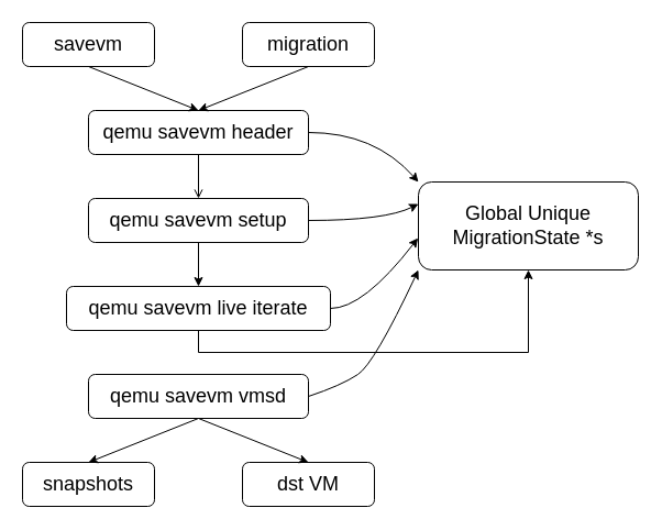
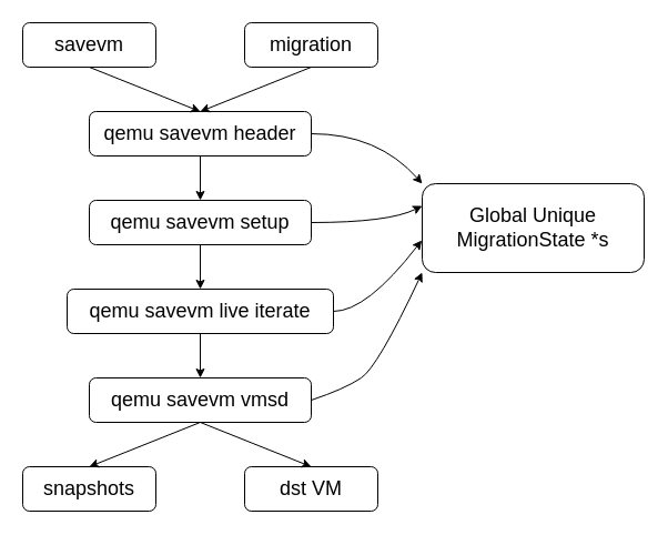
  <mxCell id="0" />
  <mxCell id="1" parent="0" />
  <mxCell id="2" value="&lt;font style=&quot;font-size: 18px;&quot;&gt;savevm&lt;/font&gt;" style="rounded=1;whiteSpace=wrap;html=1;" vertex="1" parent="1"><mxGeometry x="20" y="20" width="120" height="40" as="geometry" /></mxCell>
  <mxCell id="3" value="migration" style="rounded=1;whiteSpace=wrap;html=1;fontSize=18;" vertex="1" parent="1"><mxGeometry x="220" y="20" width="120" height="40" as="geometry" /></mxCell>
- <mxCell id="4" style="edgeStyle=orthogonalEdgeStyle;rounded=0;orthogonalLoop=1;jettySize=auto;html=1;exitX=0.5;exitY=1;exitDx=0;exitDy=0;entryX=0.5;entryY=0;entryDx=0;entryDy=0;fontSize=18;endArrow=open;" edge="1" parent="1" source="5" target="8"><mxGeometry relative="1" as="geometry" /></mxCell>
+ <mxCell id="4" style="edgeStyle=orthogonalEdgeStyle;rounded=0;orthogonalLoop=1;jettySize=auto;html=1;exitX=0.5;exitY=1;exitDx=0;exitDy=0;entryX=0.5;entryY=0;entryDx=0;entryDy=0;fontSize=18;" edge="1" parent="1" source="5" target="8"><mxGeometry relative="1" as="geometry" /></mxCell>
  <mxCell id="5" value="qemu savevm header" style="rounded=1;whiteSpace=wrap;html=1;fontSize=18;" vertex="1" parent="1"><mxGeometry x="80" y="100" width="200" height="40" as="geometry" /></mxCell>
  <mxCell id="6" value="Global Unique MigrationState *s" style="rounded=1;whiteSpace=wrap;html=1;fontSize=18;" vertex="1" parent="1"><mxGeometry x="380" y="165" width="200" height="80" as="geometry" /></mxCell>
  <mxCell id="7" style="edgeStyle=orthogonalEdgeStyle;rounded=0;orthogonalLoop=1;jettySize=auto;html=1;exitX=0.5;exitY=1;exitDx=0;exitDy=0;entryX=0.5;entryY=0;entryDx=0;entryDy=0;fontSize=18;" edge="1" parent="1" source="8" target="10"><mxGeometry relative="1" as="geometry" /></mxCell>
  <mxCell id="8" value="qemu savevm setup" style="rounded=1;whiteSpace=wrap;html=1;fontSize=18;" vertex="1" parent="1"><mxGeometry x="80" y="180" width="200" height="40" as="geometry" /></mxCell>
- <mxCell id="9" style="edgeStyle=orthogonalEdgeStyle;rounded=0;orthogonalLoop=1;jettySize=auto;html=1;exitX=0.5;exitY=1;exitDx=0;exitDy=0;fontSize=18;" edge="1" parent="1" source="10" target="6"><mxGeometry relative="1" as="geometry" /></mxCell>
+ <mxCell id="9" style="edgeStyle=orthogonalEdgeStyle;rounded=0;orthogonalLoop=1;jettySize=auto;html=1;exitX=0.5;exitY=1;exitDx=0;exitDy=0;entryX=0.5;entryY=0;entryDx=0;entryDy=0;fontSize=18;" edge="1" parent="1" source="10" target="11"><mxGeometry relative="1" as="geometry" /></mxCell>
  <mxCell id="10" value="qemu savevm live iterate" style="rounded=1;whiteSpace=wrap;html=1;fontSize=18;" vertex="1" parent="1"><mxGeometry x="60" y="260" width="240" height="40" as="geometry" /></mxCell>
  <mxCell id="11" value="qemu savevm vmsd" style="rounded=1;whiteSpace=wrap;html=1;fontSize=18;" vertex="1" parent="1"><mxGeometry x="80" y="340" width="200" height="40" as="geometry" /></mxCell>
  <mxCell id="12" value="" style="endArrow=classic;html=1;rounded=0;fontSize=18;entryX=0.5;entryY=0;entryDx=0;entryDy=0;" edge="1" parent="1" target="5"><mxGeometry width="50" height="50" relative="1" as="geometry"><mxPoint x="80" y="60" as="sourcePoint" /><mxPoint x="130" y="10" as="targetPoint" /></mxGeometry></mxCell>
  <mxCell id="13" value="" style="endArrow=classic;html=1;rounded=0;fontSize=18;entryX=0.5;entryY=0;entryDx=0;entryDy=0;" edge="1" parent="1" target="5"><mxGeometry width="50" height="50" relative="1" as="geometry"><mxPoint x="280" y="60" as="sourcePoint" /><mxPoint x="290" y="70" as="targetPoint" /></mxGeometry></mxCell>
  <mxCell id="14" value="snapshots" style="rounded=1;whiteSpace=wrap;html=1;fontSize=18;" vertex="1" parent="1"><mxGeometry x="20" y="420" width="120" height="40" as="geometry" /></mxCell>
  <mxCell id="15" value="dst VM" style="rounded=1;whiteSpace=wrap;html=1;fontSize=18;" vertex="1" parent="1"><mxGeometry x="220" y="420" width="120" height="40" as="geometry" /></mxCell>
  <mxCell id="16" value="" style="endArrow=classic;html=1;rounded=0;fontSize=18;entryX=0.5;entryY=0;entryDx=0;entryDy=0;" edge="1" parent="1" target="14"><mxGeometry width="50" height="50" relative="1" as="geometry"><mxPoint x="180" y="380" as="sourcePoint" /><mxPoint x="230" y="330" as="targetPoint" /></mxGeometry></mxCell>
  <mxCell id="17" value="" style="endArrow=classic;html=1;rounded=0;fontSize=18;entryX=0.5;entryY=0;entryDx=0;entryDy=0;" edge="1" parent="1" target="15"><mxGeometry width="50" height="50" relative="1" as="geometry"><mxPoint x="180" y="380" as="sourcePoint" /><mxPoint x="230" y="330" as="targetPoint" /></mxGeometry></mxCell>
  <mxCell id="18" value="" style="curved=1;endArrow=classic;html=1;rounded=0;fontSize=18;entryX=0;entryY=0.25;entryDx=0;entryDy=0;" edge="1" parent="1" target="6"><mxGeometry width="50" height="50" relative="1" as="geometry"><mxPoint x="280" y="200" as="sourcePoint" /><mxPoint x="330" y="150" as="targetPoint" /><Array as="points"><mxPoint x="350" y="200" /></Array></mxGeometry></mxCell>
  <mxCell id="19" value="" style="curved=1;endArrow=classic;html=1;rounded=0;fontSize=18;entryX=-0.002;entryY=0.638;entryDx=0;entryDy=0;entryPerimeter=0;" edge="1" parent="1" target="6"><mxGeometry width="50" height="50" relative="1" as="geometry"><mxPoint x="300" y="280" as="sourcePoint" /><mxPoint x="350" y="230" as="targetPoint" /><Array as="points"><mxPoint x="330" y="280" /></Array></mxGeometry></mxCell>
  <mxCell id="20" value="" style="curved=1;endArrow=classic;html=1;rounded=0;fontSize=18;entryX=0;entryY=1;entryDx=0;entryDy=0;" edge="1" parent="1" target="6"><mxGeometry width="50" height="50" relative="1" as="geometry"><mxPoint x="280" y="360" as="sourcePoint" /><mxPoint x="330" y="310" as="targetPoint" /><Array as="points"><mxPoint x="310" y="350" /><mxPoint x="340" y="330" /></Array></mxGeometry></mxCell>
  <mxCell id="21" value="" style="curved=1;endArrow=classic;html=1;rounded=0;fontSize=18;entryX=0;entryY=0;entryDx=0;entryDy=0;" edge="1" parent="1" target="6"><mxGeometry width="50" height="50" relative="1" as="geometry"><mxPoint x="280" y="120" as="sourcePoint" /><mxPoint x="330" y="70" as="targetPoint" /><Array as="points"><mxPoint x="340" y="120" /></Array></mxGeometry></mxCell>
